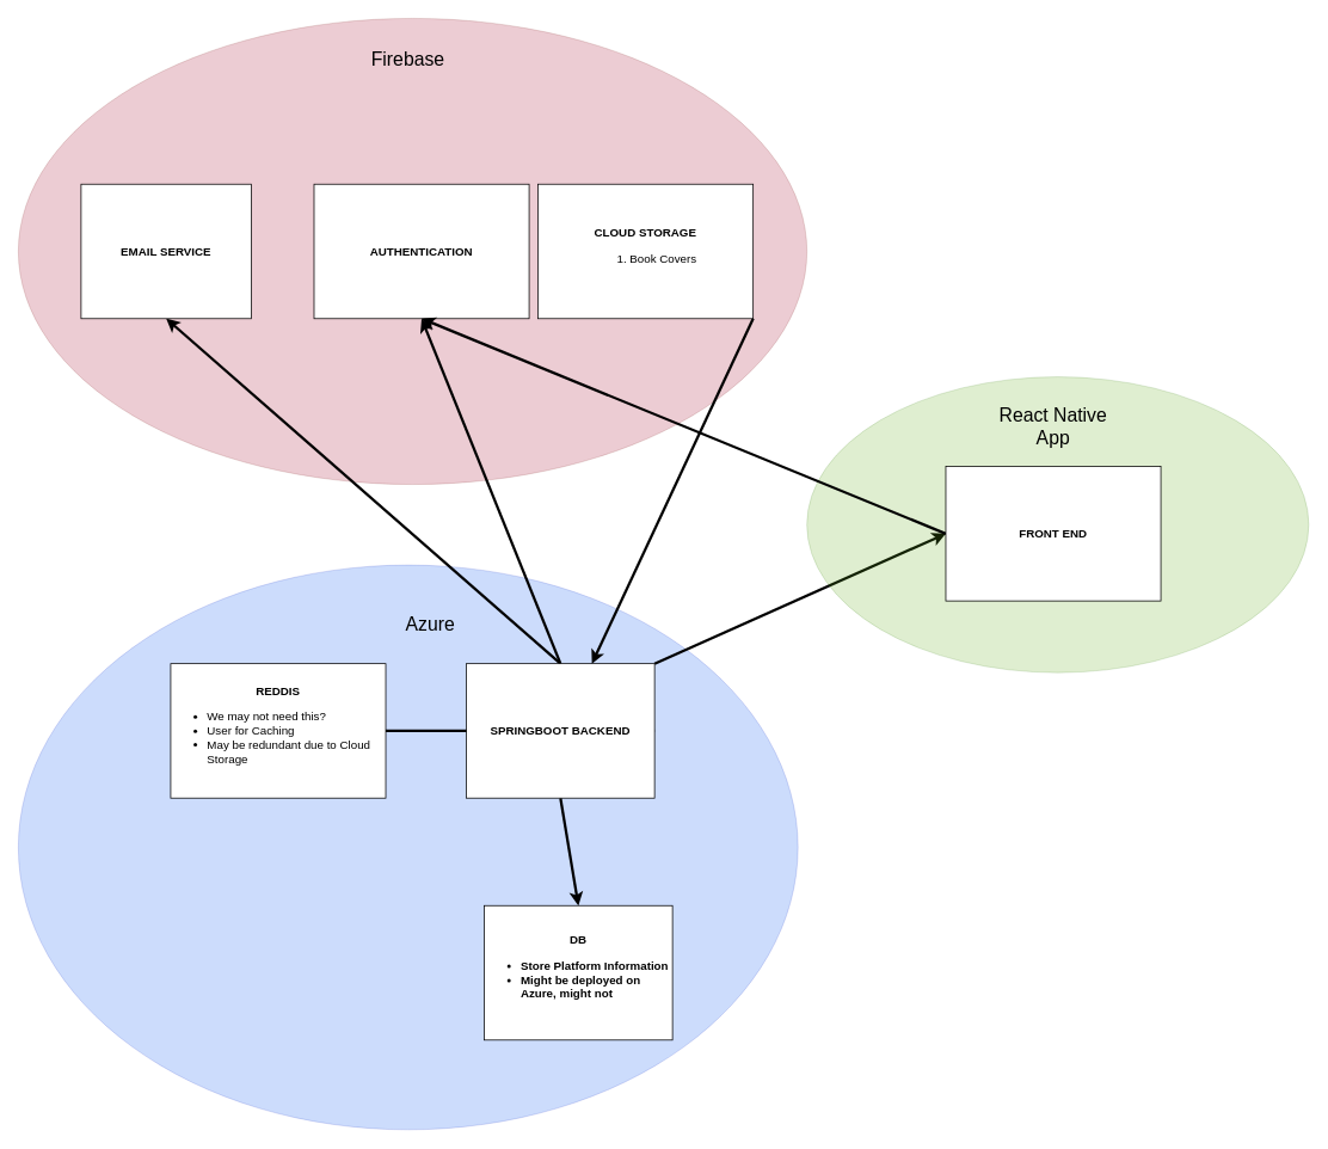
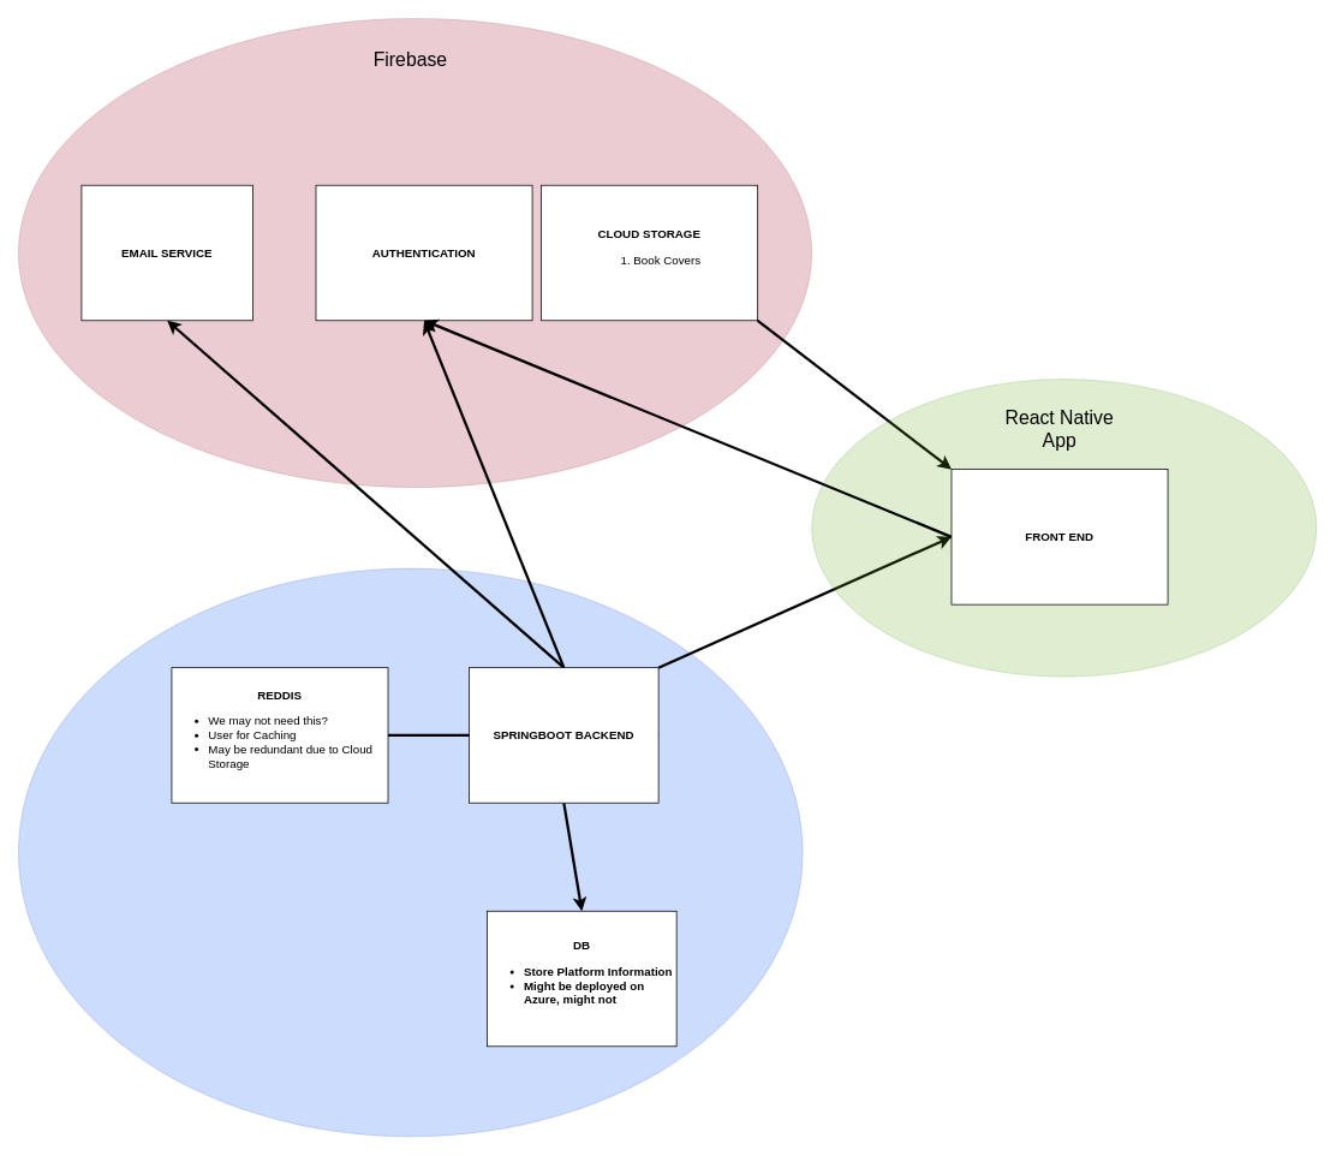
  <mxCell id="0" />
  <mxCell id="1" parent="0" />
  <mxCell id="2" value="" style="ellipse;whiteSpace=wrap;html=1;opacity=20;fillColor=#0050ef;fontColor=#ffffff;strokeColor=#001DBC;" parent="1" vertex="1"><mxGeometry x="20" y="630" width="870" height="630" as="geometry" /></mxCell>
  <mxCell id="3" value="" style="ellipse;whiteSpace=wrap;html=1;fillColor=#a20025;opacity=20;fontColor=#ffffff;strokeColor=#6F0000;" parent="1" vertex="1"><mxGeometry x="20" y="20" width="880" height="520" as="geometry" /></mxCell>
  <mxCell id="4" style="edgeStyle=none;html=1;exitX=1;exitY=0.5;exitDx=0;exitDy=0;entryX=0;entryY=0.5;entryDx=0;entryDy=0;fontSize=13;strokeWidth=3;" parent="1" source="9" target="10" edge="1"><mxGeometry relative="1" as="geometry" /></mxCell>
  <mxCell id="5" style="edgeStyle=none;html=1;exitX=0.5;exitY=0;exitDx=0;exitDy=0;entryX=0.5;entryY=1;entryDx=0;entryDy=0;strokeWidth=3;fontSize=13;" parent="1" source="9" target="13" edge="1"><mxGeometry relative="1" as="geometry" /></mxCell>
  <mxCell id="6" style="edgeStyle=none;html=1;exitX=0.5;exitY=1;exitDx=0;exitDy=0;entryX=0.5;entryY=0;entryDx=0;entryDy=0;strokeWidth=3;fontSize=13;" edge="1" parent="1" source="9" target="20"><mxGeometry relative="1" as="geometry" /></mxCell>
  <mxCell id="7" style="edgeStyle=none;html=1;exitX=1;exitY=0;exitDx=0;exitDy=0;entryX=0;entryY=0.5;entryDx=0;entryDy=0;strokeWidth=3;fontSize=13;" edge="1" parent="1" source="9" target="19"><mxGeometry relative="1" as="geometry" /></mxCell>
  <mxCell id="8" style="edgeStyle=none;html=1;exitX=0.5;exitY=0;exitDx=0;exitDy=0;entryX=0.5;entryY=1;entryDx=0;entryDy=0;strokeWidth=3;fontSize=13;" edge="1" parent="1" source="9" target="21"><mxGeometry relative="1" as="geometry" /></mxCell>
  <mxCell id="9" value="&lt;font style=&quot;font-size: 13px;&quot;&gt;&lt;b&gt;SPRINGBOOT BACKEND&lt;br&gt;&lt;/b&gt;&lt;/font&gt;" style="rounded=0;whiteSpace=wrap;html=1;align=center;" parent="1" vertex="1"><mxGeometry x="520" y="740" width="210" height="150" as="geometry" /></mxCell>
  <mxCell id="10" value="&lt;span style=&quot;font-size: 13px;&quot;&gt;&lt;b&gt;REDDIS&lt;/b&gt;&lt;br&gt;&lt;ul style=&quot;&quot;&gt;&lt;li style=&quot;text-align: left;&quot;&gt;&lt;span style=&quot;font-size: 13px;&quot;&gt;We may not need this?&lt;/span&gt;&lt;/li&gt;&lt;li style=&quot;text-align: left;&quot;&gt;&lt;span style=&quot;font-size: 13px;&quot;&gt;User for Caching&lt;/span&gt;&lt;/li&gt;&lt;li style=&quot;text-align: left;&quot;&gt;&lt;span style=&quot;font-size: 13px;&quot;&gt;May be redundant due to Cloud Storage&lt;/span&gt;&lt;/li&gt;&lt;/ul&gt;&lt;/span&gt;" style="rounded=0;whiteSpace=wrap;html=1;align=center;" parent="1" vertex="1"><mxGeometry x="190" y="740" width="240" height="150" as="geometry" /></mxCell>
- <mxCell id="11" style="edgeStyle=none;html=1;exitX=1;exitY=1;exitDx=0;exitDy=0;strokeWidth=3;fontSize=13;" edge="1" parent="1" source="12" target="9"><mxGeometry relative="1" as="geometry" /></mxCell>
+ <mxCell id="11" style="edgeStyle=none;html=1;exitX=1;exitY=1;exitDx=0;exitDy=0;entryX=0;entryY=0;entryDx=0;entryDy=0;strokeWidth=3;fontSize=13;" edge="1" parent="1" source="12" target="19"><mxGeometry relative="1" as="geometry" /></mxCell>
  <mxCell id="12" value="&lt;font style=&quot;font-size: 13px;&quot;&gt;&lt;b&gt;CLOUD STORAGE&lt;/b&gt;&lt;br&gt;&lt;ol style=&quot;&quot;&gt;&lt;li style=&quot;&quot;&gt;Book Covers&lt;/li&gt;&lt;/ol&gt;&lt;/font&gt;" style="rounded=0;whiteSpace=wrap;html=1;align=center;" parent="1" vertex="1"><mxGeometry x="600" y="205" width="240" height="150" as="geometry" /></mxCell>
  <mxCell id="13" value="&lt;span style=&quot;font-size: 13px;&quot;&gt;&lt;b&gt;AUTHENTICATION&lt;/b&gt;&lt;/span&gt;" style="rounded=0;whiteSpace=wrap;html=1;align=center;" parent="1" vertex="1"><mxGeometry x="350" y="205" width="240" height="150" as="geometry" /></mxCell>
  <mxCell id="14" value="&lt;font style=&quot;font-size: 21px;&quot;&gt;Firebase&lt;/font&gt;" style="text;strokeColor=none;align=center;fillColor=none;html=1;verticalAlign=middle;whiteSpace=wrap;rounded=0;opacity=20;" parent="1" vertex="1"><mxGeometry x="375" y="40" width="160" height="50" as="geometry" /></mxCell>
- <mxCell id="15" value="&lt;font style=&quot;font-size: 21px;&quot;&gt;Azure&lt;/font&gt;" style="text;strokeColor=none;align=center;fillColor=none;html=1;verticalAlign=middle;whiteSpace=wrap;rounded=0;opacity=20;" parent="1" vertex="1"><mxGeometry x="400" y="670" width="160" height="50" as="geometry" /></mxCell>
  <mxCell id="16" value="" style="ellipse;whiteSpace=wrap;html=1;fillColor=#60a917;opacity=20;fontColor=#ffffff;strokeColor=#2D7600;" parent="1" vertex="1"><mxGeometry x="900" y="420" width="560" height="330" as="geometry" /></mxCell>
  <mxCell id="17" value="&lt;font style=&quot;font-size: 21px;&quot;&gt;React Native App&lt;/font&gt;" style="text;strokeColor=none;align=center;fillColor=none;html=1;verticalAlign=middle;whiteSpace=wrap;rounded=0;opacity=20;" vertex="1" parent="1"><mxGeometry x="1095" y="450" width="160" height="50" as="geometry" /></mxCell>
  <mxCell id="18" style="edgeStyle=none;html=1;exitX=0;exitY=0.5;exitDx=0;exitDy=0;entryX=0.5;entryY=1;entryDx=0;entryDy=0;strokeWidth=3;fontSize=13;" edge="1" parent="1" source="19" target="13"><mxGeometry relative="1" as="geometry" /></mxCell>
  <mxCell id="19" value="&lt;span style=&quot;font-size: 13px;&quot;&gt;&lt;b&gt;FRONT END&lt;/b&gt;&lt;/span&gt;" style="rounded=0;whiteSpace=wrap;html=1;align=center;" vertex="1" parent="1"><mxGeometry x="1055" y="520" width="240" height="150" as="geometry" /></mxCell>
  <mxCell id="20" value="&lt;font style=&quot;font-size: 13px;&quot;&gt;&lt;b&gt;DB&lt;br&gt;&lt;ul&gt;&lt;li style=&quot;text-align: left;&quot;&gt;Store Platform Information&lt;/li&gt;&lt;li style=&quot;text-align: left;&quot;&gt;Might be deployed on Azure, might not&lt;/li&gt;&lt;/ul&gt;&lt;/b&gt;&lt;/font&gt;" style="rounded=0;whiteSpace=wrap;html=1;align=center;" vertex="1" parent="1"><mxGeometry x="540" y="1010" width="210" height="150" as="geometry" /></mxCell>
  <mxCell id="21" value="&lt;span style=&quot;font-size: 13px;&quot;&gt;&lt;b&gt;EMAIL SERVICE&lt;/b&gt;&lt;/span&gt;" style="rounded=0;whiteSpace=wrap;html=1;align=center;" vertex="1" parent="1"><mxGeometry x="90" y="205" width="190" height="150" as="geometry" /></mxCell>
